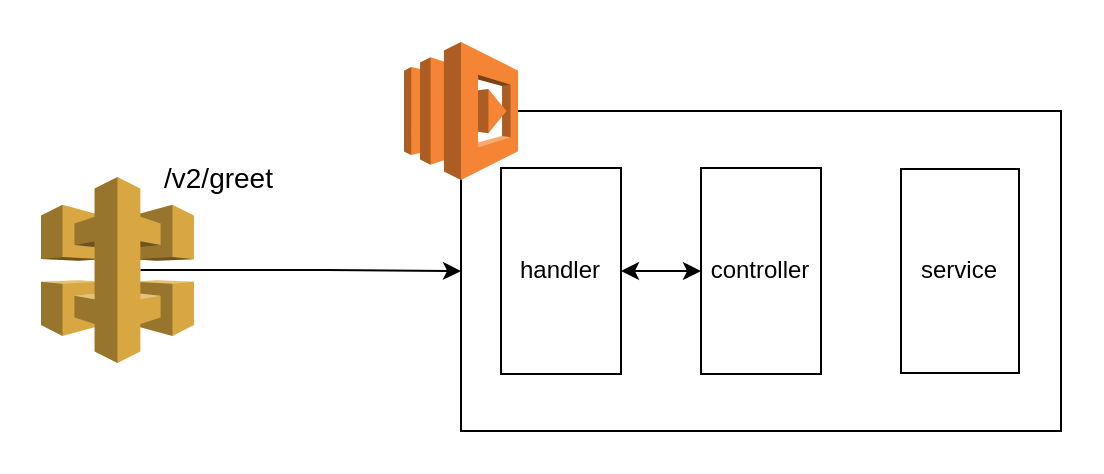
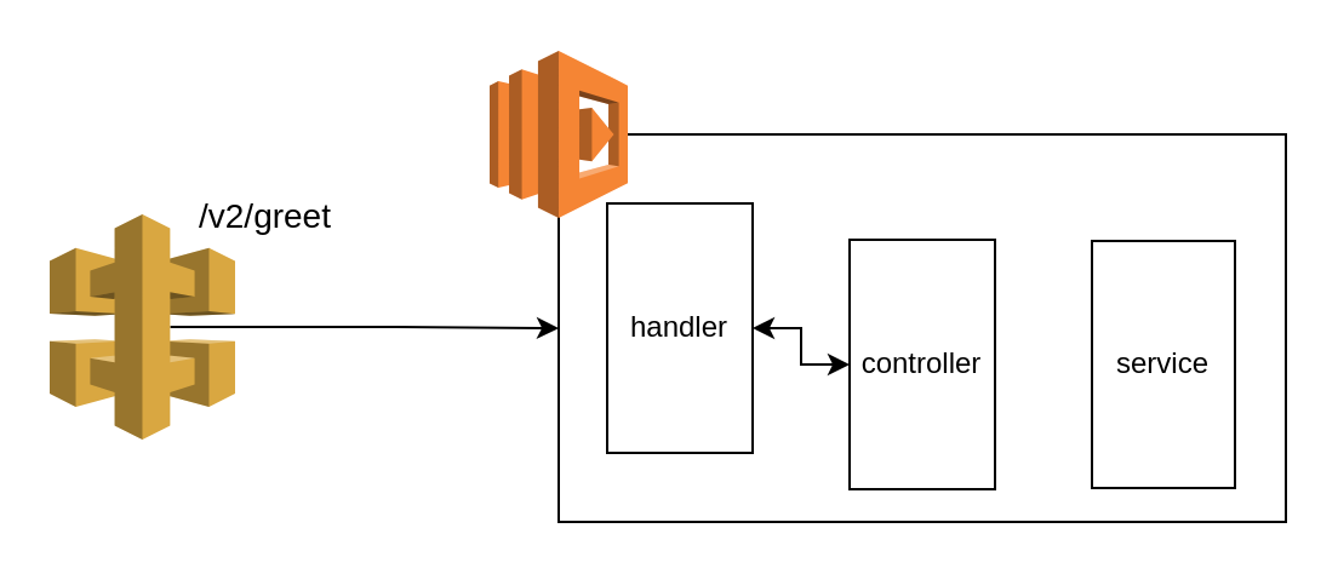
  <mxCell id="0" />
  <mxCell id="1" parent="0" />
  <mxCell id="2" style="edgeStyle=orthogonalEdgeStyle;rounded=0;orthogonalLoop=1;jettySize=auto;html=1;exitX=0.65;exitY=0.5;exitDx=0;exitDy=0;exitPerimeter=0;entryX=0;entryY=0.5;entryDx=0;entryDy=0;" edge="1" parent="1" source="3" target="5"><mxGeometry relative="1" as="geometry" /></mxCell>
  <mxCell id="3" value="" style="outlineConnect=0;dashed=0;verticalLabelPosition=bottom;verticalAlign=top;align=center;html=1;shape=mxgraph.aws3.api_gateway;fillColor=#D9A741;gradientColor=none;" vertex="1" parent="1"><mxGeometry x="20" y="88" width="76.5" height="93" as="geometry" /></mxCell>
  <mxCell id="4" value="&lt;font style=&quot;font-size: 14px&quot;&gt;/v2/greet&lt;/font&gt;" style="text;html=1;resizable=0;points=[];autosize=1;align=left;verticalAlign=top;spacingTop=-4;" vertex="1" parent="1"><mxGeometry x="80" y="78" width="70" height="20" as="geometry" /></mxCell>
  <mxCell id="5" value="" style="rounded=0;whiteSpace=wrap;html=1;fillColor=none;" vertex="1" parent="1"><mxGeometry x="230" y="55" width="300" height="160" as="geometry" /></mxCell>
  <mxCell id="6" value="" style="outlineConnect=0;dashed=0;verticalLabelPosition=bottom;verticalAlign=top;align=center;html=1;shape=mxgraph.aws3.lambda;fillColor=#F58534;gradientColor=none;" vertex="1" parent="1"><mxGeometry x="201.5" y="20.5" width="57" height="69" as="geometry" /></mxCell>
  <mxCell id="7" style="edgeStyle=orthogonalEdgeStyle;rounded=0;orthogonalLoop=1;jettySize=auto;html=1;exitX=1;exitY=0.5;exitDx=0;exitDy=0;entryX=0;entryY=0.5;entryDx=0;entryDy=0;startArrow=classic;startFill=1;" edge="1" parent="1" source="8" target="9"><mxGeometry relative="1" as="geometry" /></mxCell>
  <mxCell id="8" value="handler" style="rounded=0;whiteSpace=wrap;html=1;fillColor=none;" vertex="1" parent="1"><mxGeometry x="250" y="83.5" width="60" height="103" as="geometry" /></mxCell>
- <mxCell id="9" value="controller" style="rounded=0;whiteSpace=wrap;html=1;fillColor=none;" vertex="1" parent="1"><mxGeometry x="350" y="83.5" width="60" height="103" as="geometry" /></mxCell>
- <mxCell id="10" value="service" style="rounded=0;whiteSpace=wrap;html=1;fillColor=none;" vertex="1" parent="1"><mxGeometry x="450" y="84" width="59" height="102" as="geometry" /></mxCell>
+ <mxCell id="9" value="controller" style="rounded=0;whiteSpace=wrap;html=1;fillColor=none;" vertex="1" parent="1"><mxGeometry x="350" y="98.5" width="60" height="103" as="geometry" /></mxCell>
+ <mxCell id="10" value="service" style="rounded=0;whiteSpace=wrap;html=1;fillColor=none;" vertex="1" parent="1"><mxGeometry x="450" y="99" width="59" height="102" as="geometry" /></mxCell>
